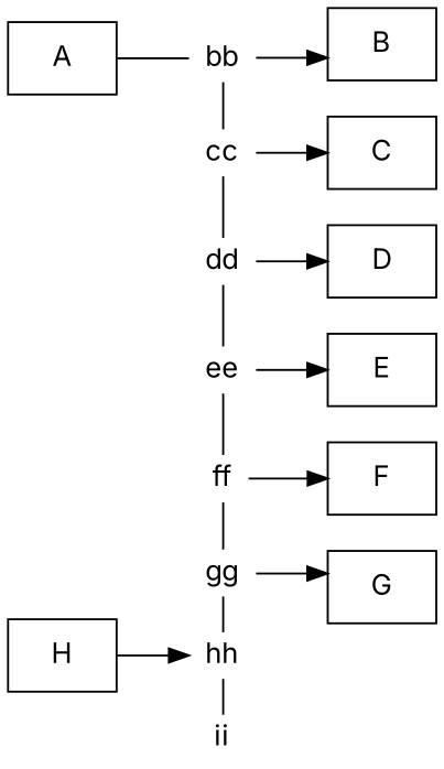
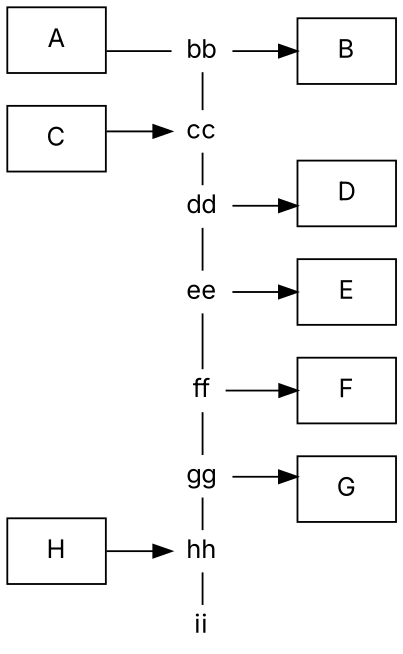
  digraph {
    fontname=Inter
    rankdir=LR
    splines=ortho
    node [fontname=Inter shape=none]
    edge [arrowhead=none fontname=Inter]
    bb [height=0.0 width=0.0]
    cc [height=0.0 width=0.0]
    dd [height=0.0 width=0.0]
    ee [height=0.0 width=0.0]
    ff [height=0.0 width=0.0]
    gg [height=0.0 width=0.0]
    hh [height=0.0 width=0.0]
    ii [height=0.0 width=0.0]
    B [shape=box]
    C [shape=box]
    D [shape=box]
    E [shape=box]
    F [shape=box]
    G [shape=box]
    A [shape=box]
    H [shape=box]
    subgraph sub_1 {
      rank=same
      bb
      cc
      dd
      ee
      ff
      gg
      hh
      ii
    }
    bb -> cc
    bb -> B [arrowhead=""]
    cc -> dd
-   cc -> C [arrowhead=""]
+   C -> cc [arrowhead=""]
    dd -> ee
    dd -> D [arrowhead=""]
    ee -> ff
    ee -> E [arrowhead=""]
    ff -> gg
    ff -> F [arrowhead=""]
    gg -> hh
    gg -> G [arrowhead=""]
    hh -> ii
    A -> bb
    H -> hh [arrowhead=""]
  }
